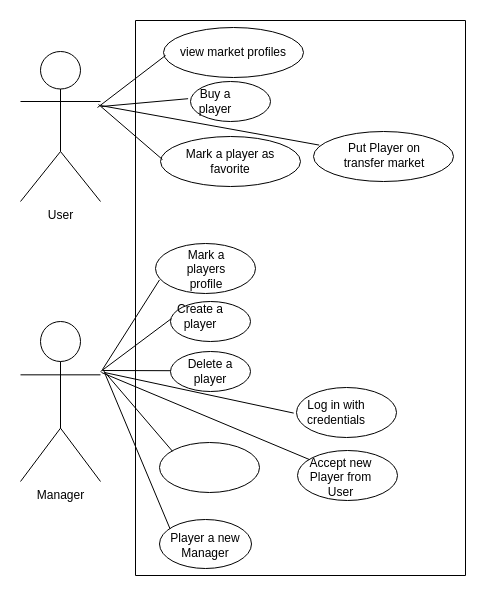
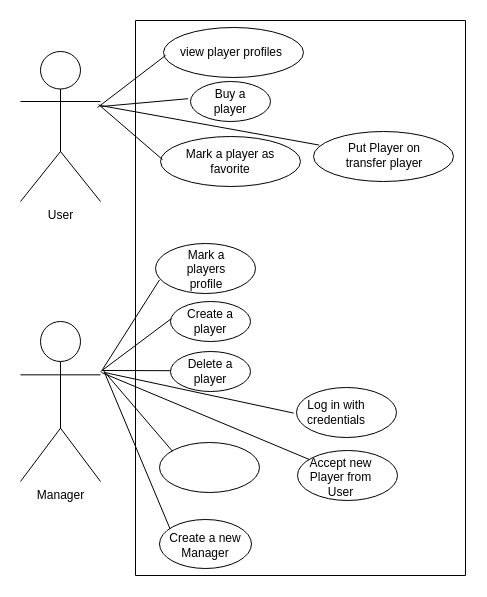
  <mxCell id="0" />
  <mxCell id="1" parent="0" />
  <mxCell id="2" value="" style="verticalLabelPosition=bottom;verticalAlign=top;html=1;shape=mxgraph.basic.rect;fillColor2=none;strokeWidth=1;size=20;indent=5;" parent="1" vertex="1"><mxGeometry x="135" y="20" width="330" height="555" as="geometry" /></mxCell>
  <mxCell id="3" value="User" style="shape=umlActor;verticalLabelPosition=bottom;verticalAlign=top;html=1;outlineConnect=0;" parent="1" vertex="1"><mxGeometry x="20" y="51" width="80" height="150" as="geometry" /></mxCell>
  <mxCell id="4" value="Manager" style="shape=umlActor;verticalLabelPosition=bottom;verticalAlign=top;html=1;outlineConnect=0;" parent="1" vertex="1"><mxGeometry x="20" y="321" width="80" height="160" as="geometry" /></mxCell>
  <mxCell id="5" value="" style="ellipse;whiteSpace=wrap;html=1;" parent="1" vertex="1"><mxGeometry x="190" y="81" width="80" height="40" as="geometry" /></mxCell>
- <mxCell id="6" value="Buy a player" style="text;html=1;strokeColor=none;fillColor=none;align=center;verticalAlign=middle;whiteSpace=wrap;rounded=0;" parent="1" vertex="1"><mxGeometry x="195" y="91" width="40" height="20" as="geometry" /></mxCell>
+ <mxCell id="6" value="Buy a player" style="text;html=1;strokeColor=none;fillColor=none;align=center;verticalAlign=middle;whiteSpace=wrap;rounded=0;" parent="1" vertex="1"><mxGeometry x="210" y="91" width="40" height="20" as="geometry" /></mxCell>
  <mxCell id="7" value="" style="ellipse;whiteSpace=wrap;html=1;" parent="1" vertex="1"><mxGeometry x="160" y="136" width="140" height="50" as="geometry" /></mxCell>
  <mxCell id="8" value="Mark a player as favorite" style="text;html=1;strokeColor=none;fillColor=none;align=center;verticalAlign=middle;whiteSpace=wrap;rounded=0;" parent="1" vertex="1"><mxGeometry x="180" y="151" width="100" height="20" as="geometry" /></mxCell>
  <mxCell id="9" value="" style="ellipse;whiteSpace=wrap;html=1;" parent="1" vertex="1"><mxGeometry x="170" y="301" width="80" height="40" as="geometry" /></mxCell>
- <mxCell id="10" value="Create a player" style="text;html=1;strokeColor=none;fillColor=none;align=center;verticalAlign=middle;whiteSpace=wrap;rounded=0;" parent="1" vertex="1"><mxGeometry x="175" y="306" width="50" height="20" as="geometry" /></mxCell>
+ <mxCell id="10" value="Create a player" style="text;html=1;strokeColor=none;fillColor=none;align=center;verticalAlign=middle;whiteSpace=wrap;rounded=0;" parent="1" vertex="1"><mxGeometry x="185" y="311" width="50" height="20" as="geometry" /></mxCell>
  <mxCell id="11" value="" style="ellipse;whiteSpace=wrap;html=1;" parent="1" vertex="1"><mxGeometry x="170" y="351" width="80" height="40" as="geometry" /></mxCell>
  <mxCell id="12" value="Delete a player" style="text;html=1;strokeColor=none;fillColor=none;align=center;verticalAlign=middle;whiteSpace=wrap;rounded=0;" parent="1" vertex="1"><mxGeometry x="185" y="361" width="50" height="20" as="geometry" /></mxCell>
  <mxCell id="13" value="" style="ellipse;whiteSpace=wrap;html=1;" parent="1" vertex="1"><mxGeometry x="159" y="442" width="100" height="50" as="geometry" /></mxCell>
  <mxCell id="14" value="" style="ellipse;whiteSpace=wrap;html=1;" parent="1" vertex="1"><mxGeometry x="155" y="243" width="100" height="50" as="geometry" /></mxCell>
  <mxCell id="15" value="Mark a players profile" style="text;html=1;strokeColor=none;fillColor=none;align=center;verticalAlign=middle;whiteSpace=wrap;rounded=0;" parent="1" vertex="1"><mxGeometry x="176" y="259" width="60" height="20" as="geometry" /></mxCell>
  <mxCell id="16" value="" style="ellipse;whiteSpace=wrap;html=1;" parent="1" vertex="1"><mxGeometry x="163" y="27" width="140" height="50" as="geometry" /></mxCell>
- <mxCell id="17" value="view market profiles" style="text;whiteSpace=wrap;html=1;" parent="1" vertex="1"><mxGeometry x="178" y="38" width="122" height="28" as="geometry" /></mxCell>
+ <mxCell id="17" value="view player profiles" style="text;whiteSpace=wrap;html=1;" parent="1" vertex="1"><mxGeometry x="178" y="38" width="122" height="28" as="geometry" /></mxCell>
  <mxCell id="18" value="" style="endArrow=none;html=1;entryX=0.01;entryY=0.43;entryDx=0;entryDy=0;entryPerimeter=0;" parent="1" source="4" target="9" edge="1"><mxGeometry width="50" height="50" relative="1" as="geometry"><mxPoint x="180" y="306" as="sourcePoint" /><mxPoint x="230" y="256" as="targetPoint" /></mxGeometry></mxCell>
  <mxCell id="19" value="" style="endArrow=none;html=1;entryX=0;entryY=0.48;entryDx=0;entryDy=0;entryPerimeter=0;" parent="1" target="11" edge="1"><mxGeometry width="50" height="50" relative="1" as="geometry"><mxPoint x="102" y="370" as="sourcePoint" /><mxPoint x="230" y="256" as="targetPoint" /></mxGeometry></mxCell>
  <mxCell id="20" value="" style="endArrow=none;html=1;entryX=0.13;entryY=0.176;entryDx=0;entryDy=0;entryPerimeter=0;" parent="1" target="13" edge="1"><mxGeometry width="50" height="50" relative="1" as="geometry"><mxPoint x="102" y="369" as="sourcePoint" /><mxPoint x="71" y="402" as="targetPoint" /></mxGeometry></mxCell>
  <mxCell id="21" value="" style="endArrow=none;html=1;entryX=0.04;entryY=0.728;entryDx=0;entryDy=0;entryPerimeter=0;" parent="1" target="14" edge="1"><mxGeometry width="50" height="50" relative="1" as="geometry"><mxPoint x="102" y="369" as="sourcePoint" /><mxPoint x="230" y="256" as="targetPoint" /></mxGeometry></mxCell>
  <mxCell id="22" value="" style="endArrow=none;html=1;exitX=0.975;exitY=0.353;exitDx=0;exitDy=0;exitPerimeter=0;entryX=0.014;entryY=0.46;entryDx=0;entryDy=0;entryPerimeter=0;" parent="1" source="3" target="7" edge="1"><mxGeometry width="50" height="50" relative="1" as="geometry"><mxPoint x="98" y="191" as="sourcePoint" /><mxPoint x="148" y="141" as="targetPoint" /></mxGeometry></mxCell>
  <mxCell id="23" value="" style="endArrow=none;html=1;entryX=-0.03;entryY=0.43;entryDx=0;entryDy=0;entryPerimeter=0;" parent="1" target="5" edge="1"><mxGeometry width="50" height="50" relative="1" as="geometry"><mxPoint x="101" y="106" as="sourcePoint" /><mxPoint x="230" y="256" as="targetPoint" /></mxGeometry></mxCell>
  <mxCell id="24" value="" style="endArrow=none;html=1;" parent="1" edge="1"><mxGeometry width="50" height="50" relative="1" as="geometry"><mxPoint x="97" y="107" as="sourcePoint" /><mxPoint x="165" y="55" as="targetPoint" /></mxGeometry></mxCell>
  <mxCell id="25" value="" style="ellipse;whiteSpace=wrap;html=1;" parent="1" vertex="1"><mxGeometry x="296" y="387" width="100" height="50" as="geometry" /></mxCell>
  <mxCell id="26" value="" style="ellipse;whiteSpace=wrap;html=1;" parent="1" vertex="1"><mxGeometry x="297" y="450" width="100" height="50" as="geometry" /></mxCell>
  <mxCell id="27" value="Log in with credentials" style="text;html=1;strokeColor=none;fillColor=none;align=center;verticalAlign=middle;whiteSpace=wrap;rounded=0;" parent="1" vertex="1"><mxGeometry x="311" y="402" width="50" height="20" as="geometry" /></mxCell>
  <mxCell id="28" value="Accept new Player from User" style="text;html=1;strokeColor=none;fillColor=none;align=center;verticalAlign=middle;whiteSpace=wrap;rounded=0;" parent="1" vertex="1"><mxGeometry x="308" y="467" width="65" height="20" as="geometry" /></mxCell>
  <mxCell id="29" value="" style="endArrow=none;html=1;" parent="1" target="26" edge="1"><mxGeometry width="50" height="50" relative="1" as="geometry"><mxPoint x="101" y="372" as="sourcePoint" /><mxPoint x="126" y="387" as="targetPoint" /></mxGeometry></mxCell>
  <mxCell id="30" value="" style="endArrow=none;html=1;exitX=-0.028;exitY=0.512;exitDx=0;exitDy=0;exitPerimeter=0;" parent="1" source="25" edge="1"><mxGeometry width="50" height="50" relative="1" as="geometry"><mxPoint x="180" y="285" as="sourcePoint" /><mxPoint x="104" y="372" as="targetPoint" /></mxGeometry></mxCell>
  <mxCell id="31" value="" style="ellipse;whiteSpace=wrap;html=1;" parent="1" vertex="1"><mxGeometry x="313" y="131" width="140" height="50" as="geometry" /></mxCell>
- <mxCell id="32" value="Put Player on transfer market" style="text;html=1;strokeColor=none;fillColor=none;align=center;verticalAlign=middle;whiteSpace=wrap;rounded=0;" parent="1" vertex="1"><mxGeometry x="334" y="145" width="100" height="20" as="geometry" /></mxCell>
+ <mxCell id="32" value="Put Player on transfer player" style="text;html=1;strokeColor=none;fillColor=none;align=center;verticalAlign=middle;whiteSpace=wrap;rounded=0;" parent="1" vertex="1"><mxGeometry x="334" y="145" width="100" height="20" as="geometry" /></mxCell>
  <mxCell id="33" value="" style="endArrow=none;html=1;entryX=0.041;entryY=0.272;entryDx=0;entryDy=0;entryPerimeter=0;" parent="1" target="31" edge="1"><mxGeometry width="50" height="50" relative="1" as="geometry"><mxPoint x="100" y="105" as="sourcePoint" /><mxPoint x="150" y="87" as="targetPoint" /></mxGeometry></mxCell>
  <mxCell id="34" value="" style="ellipse;whiteSpace=wrap;html=1;" vertex="1" parent="1"><mxGeometry x="159" y="519" width="92" height="49" as="geometry" /></mxCell>
- <mxCell id="35" value="Player a new Manager" style="text;html=1;strokeColor=none;fillColor=none;align=center;verticalAlign=middle;whiteSpace=wrap;rounded=0;" vertex="1" parent="1"><mxGeometry x="166" y="535" width="78" height="20" as="geometry" /></mxCell>
+ <mxCell id="35" value="Create a new Manager" style="text;html=1;strokeColor=none;fillColor=none;align=center;verticalAlign=middle;whiteSpace=wrap;rounded=0;" vertex="1" parent="1"><mxGeometry x="166" y="535" width="78" height="20" as="geometry" /></mxCell>
  <mxCell id="36" value="" style="endArrow=none;html=1;entryX=0.115;entryY=0.192;entryDx=0;entryDy=0;entryPerimeter=0;" edge="1" parent="1" target="34"><mxGeometry width="50" height="50" relative="1" as="geometry"><mxPoint x="104" y="372" as="sourcePoint" /><mxPoint x="166.2" y="473.6" as="targetPoint" /></mxGeometry></mxCell>
